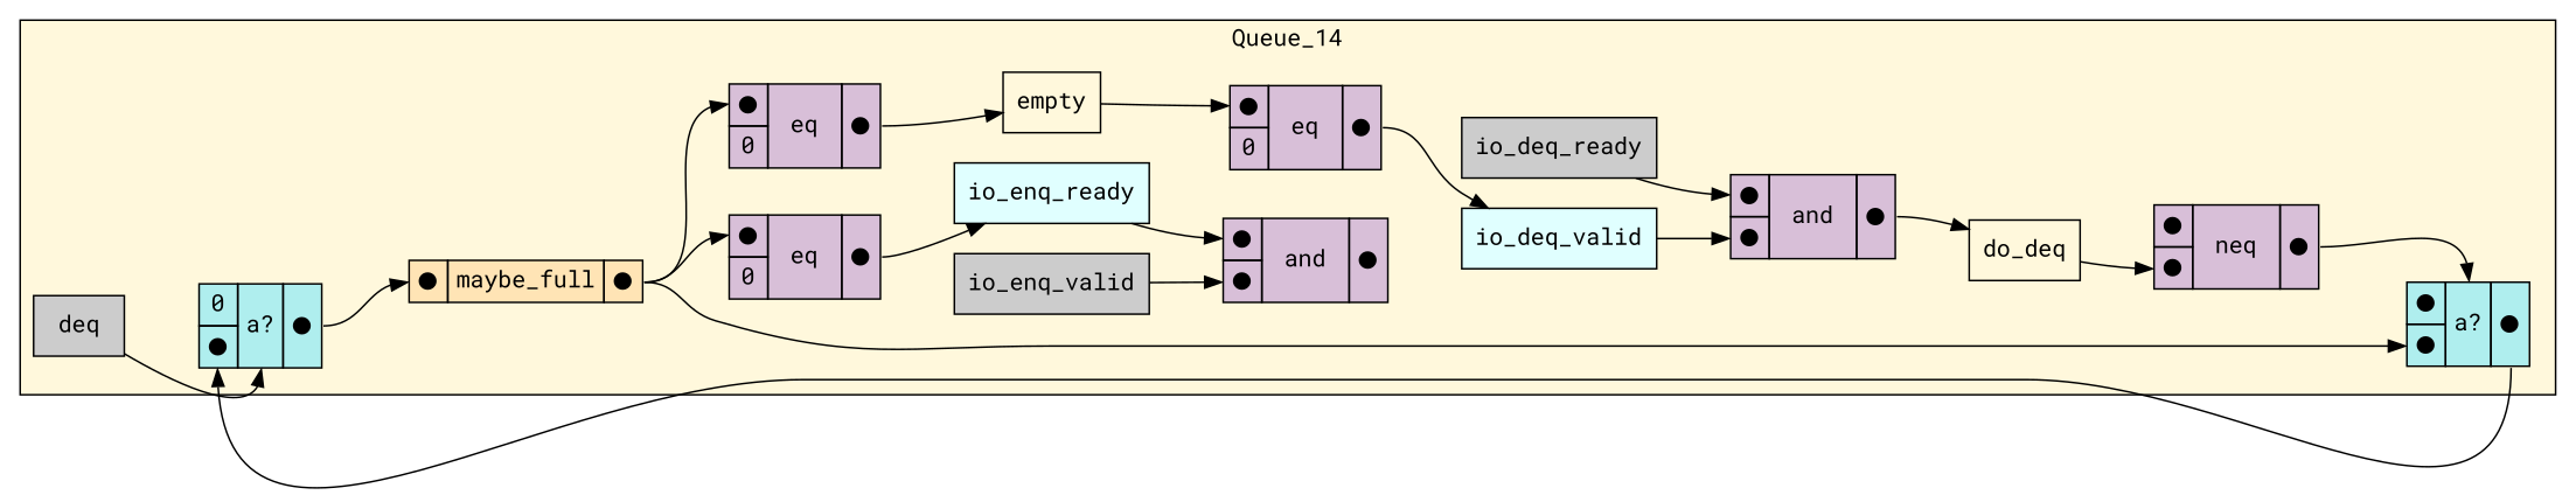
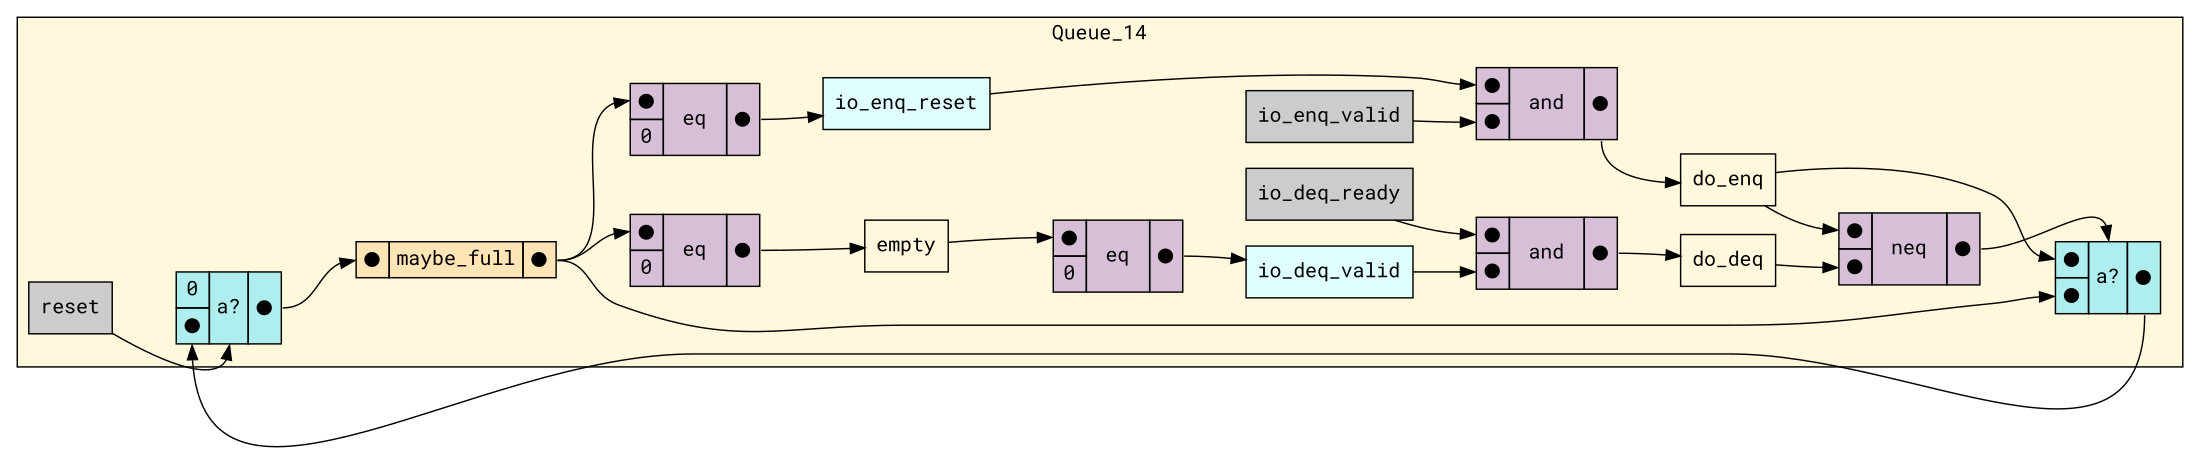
  digraph {
    fontname="Roboto Mono"
    rankdir=LR
    node [fontname="Roboto Mono" shape=plaintext]
    edge [fontname="Roboto Mono" headport=in1 tailport=out]
-   n1 [fillcolor="#CCCCCC" label=deq rank=0 shape=rectangle style=filled]
+   n1 [fillcolor="#CCCCCC" label=reset rank=0 shape=rectangle style=filled]
    n2 [label=< <TABLE BORDER="0" CELLBORDER="1" CELLSPACING="0" CELLPADDING="4" BGCOLOR="#AFEEEE">   <TR>     <TD PORT="in1">0</TD>     <TD ROWSPAN="2" PORT="select">a?</TD>     <TD ROWSPAN="2" PORT="out">&#x25cf;</TD>   </TR>   <TR>     <TD PORT="in2">&#x25cf;</TD>   </TR> </TABLE>>]
    n3 [fillcolor="#CCCCCC" label=io_enq_valid rank=0 shape=rectangle style=filled]
    n4 [label=< <TABLE BORDER="0" CELLBORDER="1" CELLSPACING="0" CELLPADDING="4" BGCOLOR="#D8BFD8">   <TR>     <TD PORT="in1">&#x25cf;</TD>     <TD ROWSPAN="2" > and </TD>     <TD ROWSPAN="2" PORT="out">&#x25cf;</TD>   </TR>   <TR>     <TD PORT="in2">&#x25cf;</TD>   </TR> </TABLE>>]
    n5 [fillcolor="#CCCCCC" label=io_deq_ready rank=0 shape=rectangle style=filled]
    n6 [label=< <TABLE BORDER="0" CELLBORDER="1" CELLSPACING="0" CELLPADDING="4" BGCOLOR="#D8BFD8">   <TR>     <TD PORT="in1">&#x25cf;</TD>     <TD ROWSPAN="2" > and </TD>     <TD ROWSPAN="2" PORT="out">&#x25cf;</TD>   </TR>   <TR>     <TD PORT="in2">&#x25cf;</TD>   </TR> </TABLE>>]
-   n7 [fillcolor="#E0FFFF" label=io_enq_ready rank=1000 shape=rectangle style=filled]
+   n7 [fillcolor="#E0FFFF" label=io_enq_reset rank=1000 shape=rectangle style=filled]
    n8 [fillcolor="#E0FFFF" label=io_deq_valid rank=1000 shape=rectangle style=filled]
    n9 [label=< <TABLE BORDER="0" CELLBORDER="1" CELLSPACING="0" CELLPADDING="4" BGCOLOR="#FFE4B5">   <TR>     <TD PORT="in">&#x25cf;</TD>     <TD>maybe_full</TD>     <TD PORT="out">&#x25cf;</TD>   </TR> </TABLE>>]
    n10 [label=< <TABLE BORDER="0" CELLBORDER="1" CELLSPACING="0" CELLPADDING="4" BGCOLOR="#D8BFD8">   <TR>     <TD PORT="in1">&#x25cf;</TD>     <TD ROWSPAN="2" > eq </TD>     <TD ROWSPAN="2" PORT="out">&#x25cf;</TD>   </TR>   <TR>     <TD PORT="in2">0</TD>   </TR> </TABLE>>]
    n11 [label=< <TABLE BORDER="0" CELLBORDER="1" CELLSPACING="0" CELLPADDING="4" BGCOLOR="#D8BFD8">   <TR>     <TD PORT="in1">&#x25cf;</TD>     <TD ROWSPAN="2" > eq </TD>     <TD ROWSPAN="2" PORT="out">&#x25cf;</TD>   </TR>   <TR>     <TD PORT="in2">0</TD>   </TR> </TABLE>>]
    n12 [label=< <TABLE BORDER="0" CELLBORDER="1" CELLSPACING="0" CELLPADDING="4" BGCOLOR="#AFEEEE">   <TR>     <TD PORT="in1">&#x25cf;</TD>     <TD ROWSPAN="2" PORT="select">a?</TD>     <TD ROWSPAN="2" PORT="out">&#x25cf;</TD>   </TR>   <TR>     <TD PORT="in2">&#x25cf;</TD>   </TR> </TABLE>>]
    n13 [label=empty shape=rectangle]
    n14 [label=< <TABLE BORDER="0" CELLBORDER="1" CELLSPACING="0" CELLPADDING="4" BGCOLOR="#D8BFD8">   <TR>     <TD PORT="in1">&#x25cf;</TD>     <TD ROWSPAN="2" > eq </TD>     <TD ROWSPAN="2" PORT="out">&#x25cf;</TD>   </TR>   <TR>     <TD PORT="in2">0</TD>   </TR> </TABLE>>]
+   n15 [label=do_enq shape=rectangle]
    n16 [label=< <TABLE BORDER="0" CELLBORDER="1" CELLSPACING="0" CELLPADDING="4" BGCOLOR="#D8BFD8">   <TR>     <TD PORT="in1">&#x25cf;</TD>     <TD ROWSPAN="2" > neq </TD>     <TD ROWSPAN="2" PORT="out">&#x25cf;</TD>   </TR>   <TR>     <TD PORT="in2">&#x25cf;</TD>   </TR> </TABLE>>]
    n17 [label=do_deq shape=rectangle]
    subgraph cluster_1 {
      bgcolor="#FFF8DC"
      label=Queue_14
      n1
      n2
      n3
      n4
      n5
      n6
      n7
      n8
      n9
      n10
      n11
      n12
      n13
      n14
+     n15
      n16
      n17
    }
    n1 -> n2 [headport=select]
    n2 -> n9 [headport=in]
    n3 -> n4 [headport=in2]
+   n4 -> n15
    n5 -> n6
    n6 -> n17
    n7 -> n4
    n8 -> n6 [headport=in2]
    n9 -> n10
    n9 -> n11
    n9 -> n12 [headport=in2]
    n10 -> n13
    n11 -> n7
    n12 -> n2 [headport=in2]
    n13 -> n14
    n14 -> n8
+   n15 -> n12
+   n15 -> n16
    n16 -> n12 [headport=select]
    n17 -> n16 [headport=in2]
  }
